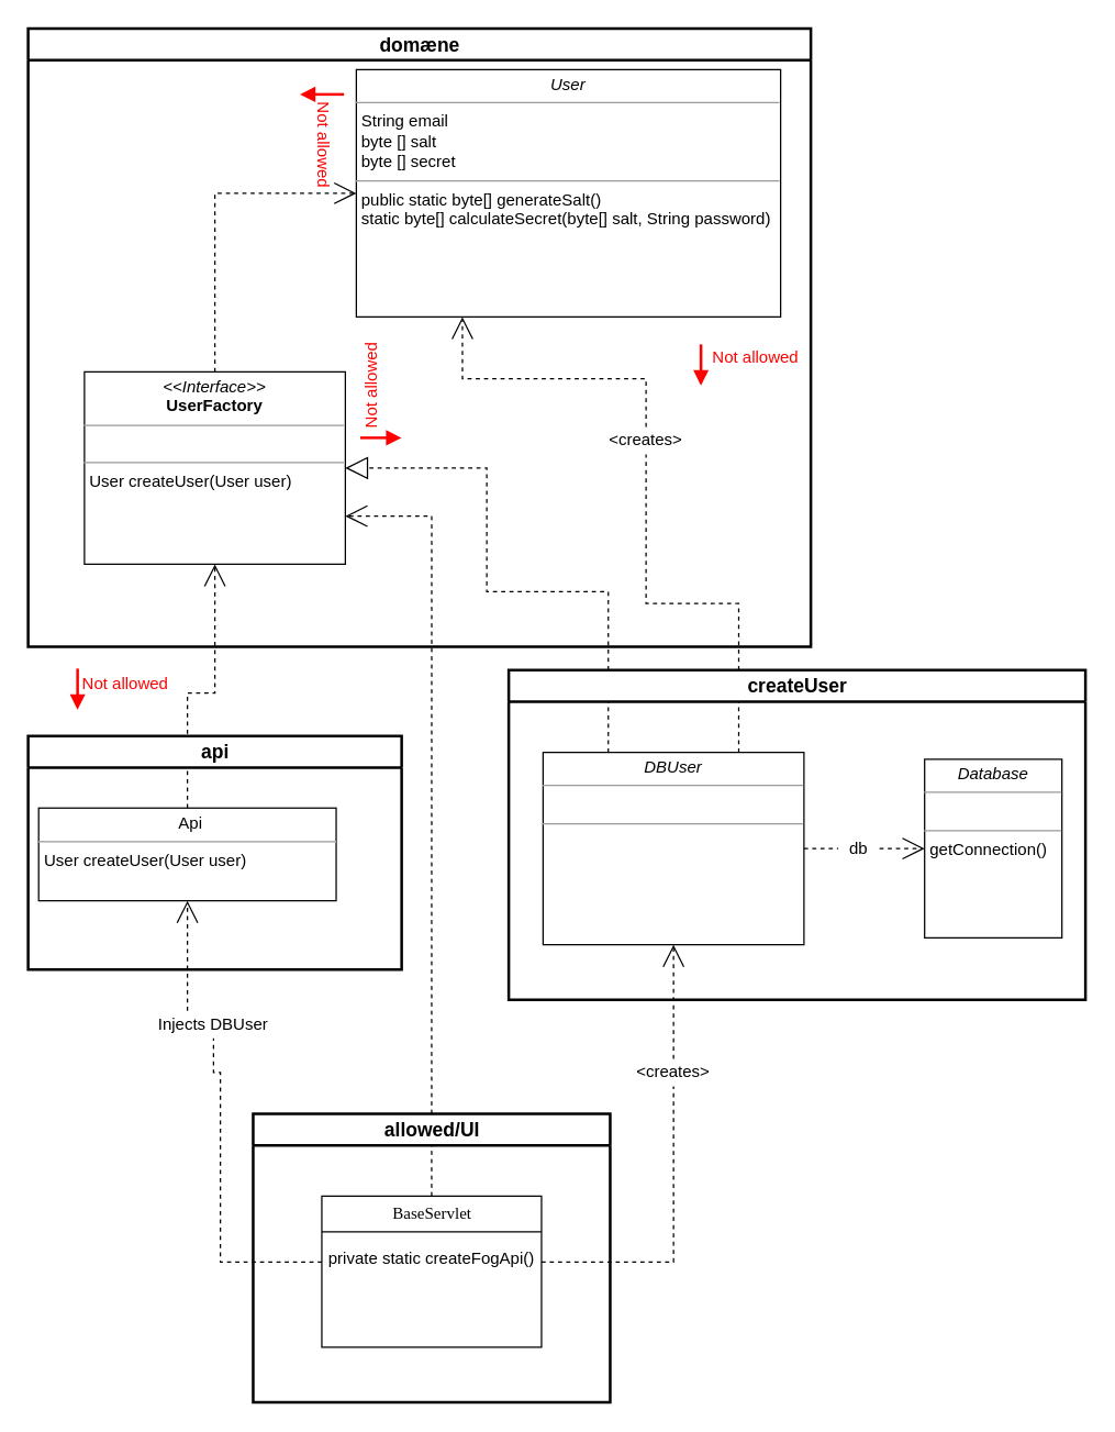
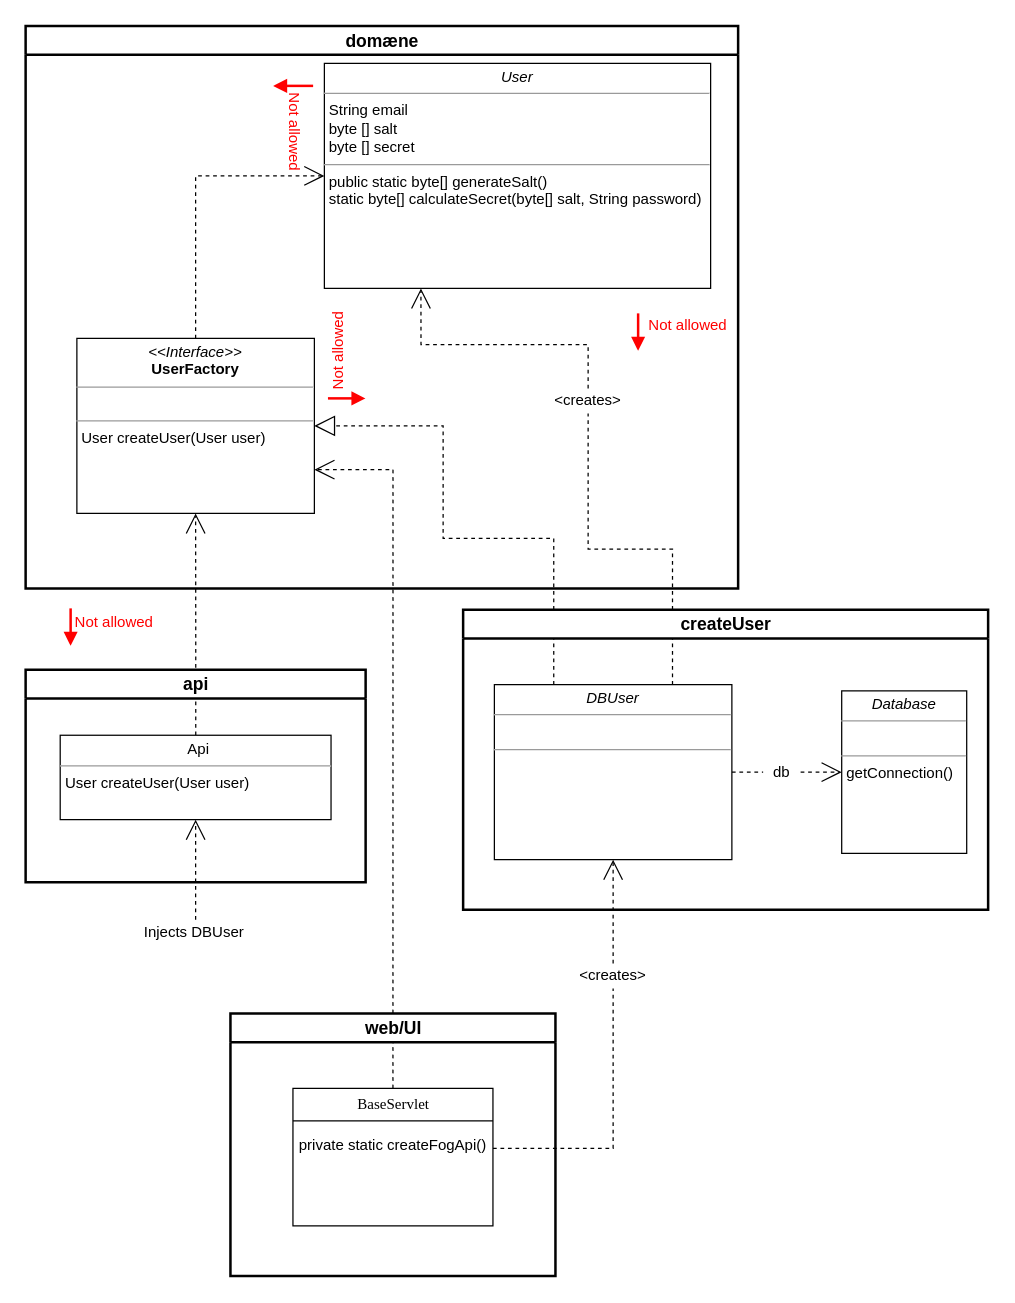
  <mxCell id="0" />
  <mxCell id="1" parent="0" />
  <mxCell id="2" style="edgeStyle=orthogonalEdgeStyle;rounded=0;orthogonalLoop=1;jettySize=auto;html=1;entryX=1;entryY=0.5;entryDx=0;entryDy=0;dashed=1;endArrow=block;endFill=0;endSize=14;strokeWidth=1;exitX=0.25;exitY=0;exitDx=0;exitDy=0;" parent="1" source="5" target="20" edge="1"><mxGeometry relative="1" as="geometry"><Array as="points"><mxPoint x="443" y="430" /><mxPoint x="354" y="430" /><mxPoint x="354" y="340" /></Array><mxPoint x="340" y="617" as="sourcePoint" /></mxGeometry></mxCell>
  <mxCell id="3" style="edgeStyle=orthogonalEdgeStyle;rounded=0;orthogonalLoop=1;jettySize=auto;html=1;exitX=1;exitY=0.5;exitDx=0;exitDy=0;entryX=0;entryY=0.5;entryDx=0;entryDy=0;dashed=1;endArrow=none;endFill=0;endSize=14;strokeWidth=1;" parent="1" source="5" target="31" edge="1"><mxGeometry relative="1" as="geometry" /></mxCell>
  <mxCell id="4" style="edgeStyle=orthogonalEdgeStyle;rounded=0;orthogonalLoop=1;jettySize=auto;html=1;entryX=0.5;entryY=1;entryDx=0;entryDy=0;dashed=1;endArrow=none;endFill=0;endSize=14;strokeWidth=1;exitX=0.75;exitY=0;exitDx=0;exitDy=0;" parent="1" target="26" edge="1" source="5"><mxGeometry relative="1" as="geometry"><mxPoint x="470" y="437" as="sourcePoint" /></mxGeometry></mxCell>
  <mxCell id="5" value="&lt;p style=&quot;margin: 0px ; margin-top: 4px ; text-align: center&quot;&gt;&lt;i&gt;DBUser&lt;/i&gt;&lt;/p&gt;&lt;hr size=&quot;1&quot;&gt;&lt;p style=&quot;margin: 0px ; margin-left: 4px&quot;&gt;&lt;br&gt;&lt;/p&gt;&lt;hr size=&quot;1&quot;&gt;&lt;p style=&quot;margin: 0px ; margin-left: 4px&quot;&gt;&lt;br&gt;&lt;/p&gt;" style="verticalAlign=top;align=left;overflow=fill;fontSize=12;fontFamily=Helvetica;html=1;rounded=0;shadow=0;comic=0;labelBackgroundColor=none;strokeWidth=1" parent="1" vertex="1"><mxGeometry x="395" y="547" width="190" height="140" as="geometry" /></mxCell>
  <mxCell id="6" style="edgeStyle=orthogonalEdgeStyle;rounded=0;orthogonalLoop=1;jettySize=auto;html=1;entryX=1;entryY=0.75;entryDx=0;entryDy=0;dashed=1;endArrow=open;endFill=0;endSize=14;strokeWidth=1;exitX=0.5;exitY=0;exitDx=0;exitDy=0;" parent="1" source="15" target="20" edge="1"><mxGeometry relative="1" as="geometry" /></mxCell>
  <mxCell id="7" style="edgeStyle=orthogonalEdgeStyle;rounded=0;orthogonalLoop=1;jettySize=auto;html=1;entryX=0.5;entryY=1;entryDx=0;entryDy=0;dashed=1;endArrow=open;endFill=0;endSize=14;strokeWidth=1;" parent="1" source="8" target="5" edge="1"><mxGeometry relative="1" as="geometry"><Array as="points"><mxPoint x="490" y="720" /><mxPoint x="490" y="720" /></Array></mxGeometry></mxCell>
  <mxCell id="8" value="&amp;lt;creates&amp;gt;" style="text;html=1;strokeColor=none;fillColor=none;align=center;verticalAlign=middle;whiteSpace=wrap;rounded=0;" parent="1" vertex="1"><mxGeometry x="430" y="770" width="120" height="20" as="geometry" /></mxCell>
  <mxCell id="9" style="edgeStyle=orthogonalEdgeStyle;rounded=0;orthogonalLoop=1;jettySize=auto;html=1;entryX=0.5;entryY=1;entryDx=0;entryDy=0;dashed=1;endArrow=none;endFill=0;endSize=14;strokeWidth=1;" parent="1" source="16" target="8" edge="1"><mxGeometry relative="1" as="geometry"><Array as="points"><mxPoint x="490" y="918" /><mxPoint x="490" y="790" /></Array></mxGeometry></mxCell>
  <mxCell id="10" style="edgeStyle=orthogonalEdgeStyle;rounded=0;orthogonalLoop=1;jettySize=auto;html=1;entryX=0.5;entryY=1;entryDx=0;entryDy=0;dashed=1;endArrow=open;endFill=0;endSize=14;strokeWidth=1;" parent="1" source="11" target="18" edge="1"><mxGeometry relative="1" as="geometry"><Array as="points"><mxPoint x="156" y="750" /><mxPoint x="156" y="750" /></Array></mxGeometry></mxCell>
  <mxCell id="11" value="Injects DBUser" style="text;html=1;strokeColor=none;fillColor=none;align=center;verticalAlign=middle;whiteSpace=wrap;rounded=0;" parent="1" vertex="1"><mxGeometry x="95" y="735" width="120" height="20" as="geometry" /></mxCell>
- <mxCell id="12" style="edgeStyle=orthogonalEdgeStyle;rounded=0;orthogonalLoop=1;jettySize=auto;html=1;entryX=0.5;entryY=1;entryDx=0;entryDy=0;dashed=1;endArrow=none;endFill=0;endSize=14;strokeWidth=1;" parent="1" source="16" target="11" edge="1"><mxGeometry relative="1" as="geometry"><Array as="points"><mxPoint x="160" y="918" /><mxPoint x="160" y="780" /></Array></mxGeometry></mxCell>
  <mxCell id="13" style="edgeStyle=orthogonalEdgeStyle;rounded=0;orthogonalLoop=1;jettySize=auto;html=1;entryX=0.5;entryY=1;entryDx=0;entryDy=0;dashed=1;endArrow=open;endFill=0;endSize=14;strokeWidth=1;" parent="1" source="18" target="20" edge="1"><mxGeometry relative="1" as="geometry" /></mxCell>
- <mxCell id="14" value="allowed/UI" style="swimlane;rounded=0;shadow=0;strokeWidth=2;fillColor=#ffffff;fontFamily=Helvetica;fontSize=14;align=center;html=1;strokeColor=#000000;" parent="1" vertex="1"><mxGeometry x="183.86" y="810" width="260" height="210" as="geometry"><mxRectangle x="223" y="900" width="100" height="23" as="alternateBounds" /></mxGeometry></mxCell>
+ <mxCell id="14" value="web/UI" style="swimlane;rounded=0;shadow=0;strokeWidth=2;fillColor=#ffffff;fontFamily=Helvetica;fontSize=14;align=center;html=1;strokeColor=#000000;" parent="1" vertex="1"><mxGeometry x="183.86" y="810" width="260" height="210" as="geometry"><mxRectangle x="223" y="900" width="100" height="23" as="alternateBounds" /></mxGeometry></mxCell>
  <mxCell id="15" value="&lt;font style=&quot;font-size: 12px&quot;&gt;BaseServlet&lt;/font&gt;" style="swimlane;html=1;fontStyle=0;childLayout=stackLayout;horizontal=1;startSize=26;fillColor=none;horizontalStack=0;resizeParent=1;resizeLast=0;collapsible=1;marginBottom=0;swimlaneFillColor=#ffffff;rounded=0;shadow=0;comic=0;labelBackgroundColor=none;strokeWidth=1;fontFamily=Verdana;fontSize=10;align=center;" parent="14" vertex="1"><mxGeometry x="50" y="60" width="160" height="110" as="geometry" /></mxCell>
  <mxCell id="16" value="private static createFogApi()" style="text;html=1;strokeColor=none;fillColor=none;align=center;verticalAlign=middle;whiteSpace=wrap;rounded=0;" parent="15" vertex="1"><mxGeometry y="26" width="160" height="40" as="geometry" /></mxCell>
  <mxCell id="17" value="api" style="swimlane;rounded=0;shadow=0;strokeWidth=2;fillColor=#ffffff;fontFamily=Helvetica;fontSize=14;align=center;html=1;strokeColor=#000000;" parent="1" vertex="1"><mxGeometry x="20" y="535" width="272" height="170" as="geometry"><mxRectangle x="29" y="605" width="60" height="23" as="alternateBounds" /></mxGeometry></mxCell>
- <mxCell id="18" value="&lt;p style=&quot;margin: 0px ; margin-top: 4px ; text-align: center&quot;&gt;&lt;/p&gt;&lt;p style=&quot;text-align: center ; margin: 0px 0px 0px 4px&quot;&gt;Api&lt;/p&gt;&lt;hr size=&quot;1&quot;&gt;&lt;p style=&quot;margin: 0px ; margin-left: 4px&quot;&gt;User createUser(User user&lt;span&gt;)&lt;/span&gt;&lt;/p&gt;" style="verticalAlign=top;align=left;overflow=fill;fontSize=12;fontFamily=Helvetica;html=1;rounded=0;shadow=0;comic=0;labelBackgroundColor=none;strokeWidth=1" parent="17" vertex="1"><mxGeometry x="7.66" y="52.5" width="216.67" height="67.5" as="geometry" /></mxCell>
+ <mxCell id="18" value="&lt;p style=&quot;margin: 0px ; margin-top: 4px ; text-align: center&quot;&gt;&lt;/p&gt;&lt;p style=&quot;text-align: center ; margin: 0px 0px 0px 4px&quot;&gt;Api&lt;/p&gt;&lt;hr size=&quot;1&quot;&gt;&lt;p style=&quot;margin: 0px ; margin-left: 4px&quot;&gt;User createUser(User user&lt;span&gt;)&lt;/span&gt;&lt;/p&gt;" style="verticalAlign=top;align=left;overflow=fill;fontSize=12;fontFamily=Helvetica;html=1;rounded=0;shadow=0;comic=0;labelBackgroundColor=none;strokeWidth=1" parent="17" vertex="1"><mxGeometry x="27.66" y="52.5" width="216.67" height="67.5" as="geometry" /></mxCell>
  <mxCell id="19" value="domæne" style="swimlane;rounded=0;shadow=0;strokeWidth=2;fillColor=#ffffff;fontFamily=Helvetica;fontSize=14;align=center;html=1;strokeColor=#000000;" parent="1" vertex="1"><mxGeometry x="20" y="20" width="570" height="450" as="geometry"><mxRectangle x="29" y="320" width="80" height="23" as="alternateBounds" /></mxGeometry></mxCell>
  <mxCell id="20" value="&lt;p style=&quot;margin: 0px ; margin-top: 4px ; text-align: center&quot;&gt;&lt;i&gt;&amp;lt;&amp;lt;Interface&amp;gt;&amp;gt;&lt;/i&gt;&lt;br&gt;&lt;b&gt;UserFactory&lt;/b&gt;&lt;/p&gt;&lt;hr size=&quot;1&quot;&gt;&lt;p style=&quot;margin: 0px ; margin-left: 4px&quot;&gt;&lt;br&gt;&lt;/p&gt;&lt;hr size=&quot;1&quot;&gt;&lt;p style=&quot;margin: 0px ; margin-left: 4px&quot;&gt;User createUser(User user)&lt;/p&gt;" style="verticalAlign=top;align=left;overflow=fill;fontSize=12;fontFamily=Helvetica;html=1;rounded=0;shadow=0;comic=0;labelBackgroundColor=none;strokeWidth=1" parent="19" vertex="1"><mxGeometry x="41" y="250" width="190" height="140" as="geometry" /></mxCell>
  <mxCell id="21" value="&lt;p style=&quot;margin: 0px ; margin-top: 4px ; text-align: center&quot;&gt;&lt;i&gt;User&lt;/i&gt;&lt;/p&gt;&lt;hr size=&quot;1&quot;&gt;&lt;p style=&quot;margin: 0px ; margin-left: 4px&quot;&gt;String email&lt;/p&gt;&lt;p style=&quot;margin: 0px ; margin-left: 4px&quot;&gt;byte [] salt&lt;/p&gt;&lt;p style=&quot;margin: 0px ; margin-left: 4px&quot;&gt;byte [] secret&lt;/p&gt;&lt;hr size=&quot;1&quot;&gt;&lt;p style=&quot;margin: 0px ; margin-left: 4px&quot;&gt;public static byte[] generateSalt()&lt;/p&gt;&lt;p style=&quot;margin: 0px ; margin-left: 4px&quot;&gt;static byte[] calculateSecret(byte[] salt, String password)&lt;/p&gt;" style="verticalAlign=top;align=left;overflow=fill;fontSize=12;fontFamily=Helvetica;html=1;rounded=0;shadow=0;comic=0;labelBackgroundColor=none;strokeWidth=1" parent="19" vertex="1"><mxGeometry x="239" y="30" width="309" height="180" as="geometry" /></mxCell>
  <mxCell id="22" style="edgeStyle=orthogonalEdgeStyle;rounded=0;orthogonalLoop=1;jettySize=auto;html=1;exitX=0.5;exitY=0;exitDx=0;exitDy=0;entryX=0;entryY=0.5;entryDx=0;entryDy=0;dashed=1;endArrow=open;endFill=0;endSize=14;strokeWidth=1;" parent="19" source="20" target="21" edge="1"><mxGeometry relative="1" as="geometry" /></mxCell>
  <mxCell id="23" value="&lt;font color=&quot;#ff0000&quot;&gt;Not allowed&lt;/font&gt;" style="text;html=1;strokeColor=none;fillColor=none;align=center;verticalAlign=middle;whiteSpace=wrap;rounded=0;rotation=90;" parent="19" vertex="1"><mxGeometry x="180" y="75" width="70" height="20" as="geometry" /></mxCell>
  <mxCell id="24" value="&lt;font color=&quot;#ff0000&quot;&gt;Not allowed&lt;/font&gt;" style="text;html=1;strokeColor=none;fillColor=none;align=center;verticalAlign=middle;whiteSpace=wrap;rounded=0;" parent="19" vertex="1"><mxGeometry x="495" y="230" width="70" height="20" as="geometry" /></mxCell>
  <mxCell id="25" value="" style="endArrow=block;html=1;strokeWidth=2;strokeColor=#FF0000;endFill=1;" parent="19" edge="1"><mxGeometry width="50" height="50" relative="1" as="geometry"><mxPoint x="490" y="230" as="sourcePoint" /><mxPoint x="490" y="260" as="targetPoint" /></mxGeometry></mxCell>
  <mxCell id="26" value="&amp;lt;creates&amp;gt;" style="text;html=1;strokeColor=none;fillColor=none;align=center;verticalAlign=middle;whiteSpace=wrap;rounded=0;" parent="19" vertex="1"><mxGeometry x="390" y="290" width="120" height="20" as="geometry" /></mxCell>
  <mxCell id="27" style="edgeStyle=orthogonalEdgeStyle;rounded=0;orthogonalLoop=1;jettySize=auto;html=1;entryX=0.25;entryY=1;entryDx=0;entryDy=0;dashed=1;endArrow=open;endFill=0;endSize=14;strokeWidth=1;exitX=0.5;exitY=0;exitDx=0;exitDy=0;" parent="19" source="26" target="21" edge="1"><mxGeometry relative="1" as="geometry" /></mxCell>
  <mxCell id="28" value="&lt;font color=&quot;#ff0000&quot;&gt;Not allowed&lt;/font&gt;" style="text;html=1;strokeColor=none;fillColor=none;align=center;verticalAlign=middle;whiteSpace=wrap;rounded=0;rotation=-90;" parent="19" vertex="1"><mxGeometry x="215" y="250" width="70" height="20" as="geometry" /></mxCell>
  <mxCell id="29" value="createUser" style="swimlane;rounded=0;shadow=0;strokeWidth=2;fillColor=#ffffff;fontFamily=Helvetica;fontSize=14;align=center;html=1;strokeColor=#000000;" parent="1" vertex="1"><mxGeometry x="370" y="487" width="420" height="240" as="geometry" /></mxCell>
  <mxCell id="30" value="&lt;p style=&quot;margin: 0px ; margin-top: 4px ; text-align: center&quot;&gt;&lt;i&gt;Database&lt;/i&gt;&lt;/p&gt;&lt;hr size=&quot;1&quot;&gt;&lt;p style=&quot;margin: 0px ; margin-left: 4px&quot;&gt;&lt;br&gt;&lt;/p&gt;&lt;hr size=&quot;1&quot;&gt;&lt;p style=&quot;margin: 0px ; margin-left: 4px&quot;&gt;getConnection()&lt;/p&gt;" style="verticalAlign=top;align=left;overflow=fill;fontSize=12;fontFamily=Helvetica;html=1;rounded=0;shadow=0;comic=0;labelBackgroundColor=none;strokeWidth=1" parent="29" vertex="1"><mxGeometry x="302.86" y="65" width="100" height="130" as="geometry" /></mxCell>
  <mxCell id="31" value="db" style="text;html=1;strokeColor=none;fillColor=none;align=center;verticalAlign=middle;whiteSpace=wrap;rounded=0;" parent="29" vertex="1"><mxGeometry x="240" y="120" width="30" height="20" as="geometry" /></mxCell>
  <mxCell id="32" style="edgeStyle=orthogonalEdgeStyle;rounded=0;orthogonalLoop=1;jettySize=auto;html=1;entryX=0;entryY=0.5;entryDx=0;entryDy=0;dashed=1;endArrow=open;endFill=0;endSize=14;strokeWidth=1;exitX=1;exitY=0.5;exitDx=0;exitDy=0;" parent="29" source="31" target="30" edge="1"><mxGeometry relative="1" as="geometry" /></mxCell>
  <mxCell id="33" value="" style="endArrow=block;html=1;strokeWidth=2;strokeColor=#FF0000;endFill=1;" parent="1" edge="1"><mxGeometry width="50" height="50" relative="1" as="geometry"><mxPoint x="56" y="486" as="sourcePoint" /><mxPoint x="56" y="516" as="targetPoint" /></mxGeometry></mxCell>
  <mxCell id="34" value="&lt;font color=&quot;#ff0000&quot;&gt;Not allowed&lt;/font&gt;" style="text;html=1;strokeColor=none;fillColor=none;align=center;verticalAlign=middle;whiteSpace=wrap;rounded=0;" parent="1" vertex="1"><mxGeometry x="56" y="487" width="70" height="20" as="geometry" /></mxCell>
  <mxCell id="35" value="" style="endArrow=block;html=1;strokeWidth=2;strokeColor=#FF0000;endFill=1;" parent="1" edge="1"><mxGeometry width="50" height="50" relative="1" as="geometry"><mxPoint x="261.86" y="318" as="sourcePoint" /><mxPoint x="291.86" y="318" as="targetPoint" /></mxGeometry></mxCell>
  <mxCell id="36" value="" style="endArrow=block;html=1;strokeWidth=2;strokeColor=#FF0000;endFill=1;entryX=0;entryY=1;entryDx=0;entryDy=0;" parent="1" edge="1"><mxGeometry width="50" height="50" relative="1" as="geometry"><mxPoint x="250" y="68" as="sourcePoint" /><mxPoint x="218" y="68" as="targetPoint" /></mxGeometry></mxCell>
